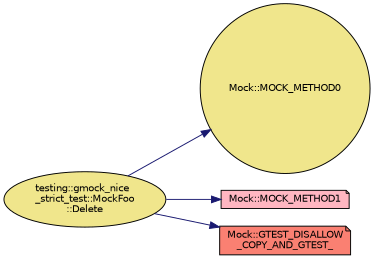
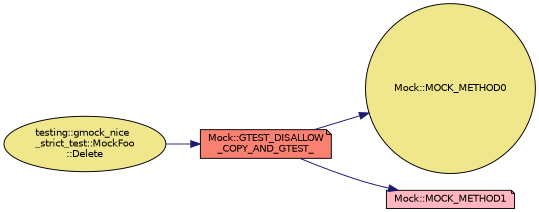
  digraph {
    rankdir=LR
    node [color=black fillcolor=khaki fontname=Helvetica fontsize=10 shape=note style=filled]
    edge [color=midnightblue fontname=Helvetica fontsize=10 labelfontname=Helvetica labelfontsize=10 style=solid]
    n1 [fontcolor=black height=0.2 label="testing::gmock_nice\l_strict_test::MockFoo\l::Delete" shape=ellipse width=0.4]
    n2 [height=0.2 label="Mock::MOCK_METHOD0" shape=circle width=0.4]
    n3 [fillcolor=lightpink height=0.2 label="Mock::MOCK_METHOD1" width=0.4]
    n4 [fillcolor=salmon height=0.2 label="Mock::GTEST_DISALLOW\l_COPY_AND_GTEST_" width=0.4]
-   n1 -> n2
-   n1 -> n3
+   n4 -> n2
+   n4 -> n3
    n1 -> n4
  }
